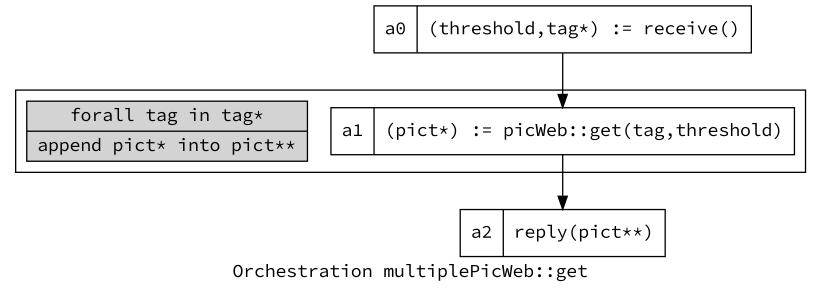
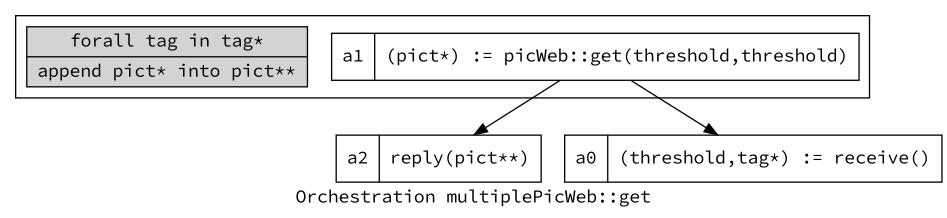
  digraph {
    fontname="Source Code Pro"
    label="Orchestration multiplePicWeb::get"
    node [shape=record fontname="Source Code Pro"]
    edge [fontname="Source Code Pro"]
-   n1 [label="a1|(pict*) := picWeb::get(tag,threshold)"]
+   n1 [label="a1|(pict*) := picWeb::get(threshold,threshold)"]
    n2 [fillcolor=lightgrey label="{forall tag in   tag*|append pict* into pict**}" style=filled]
    n3 [label="a2|reply(pict**)"]
    n4 [label="a0|(threshold,tag*) := receive()"]
    subgraph cluster_1 {
      label=""
      n1
      n2
    }
    n1 -> n3
-   n4 -> n1
+   n1 -> n4
  }
